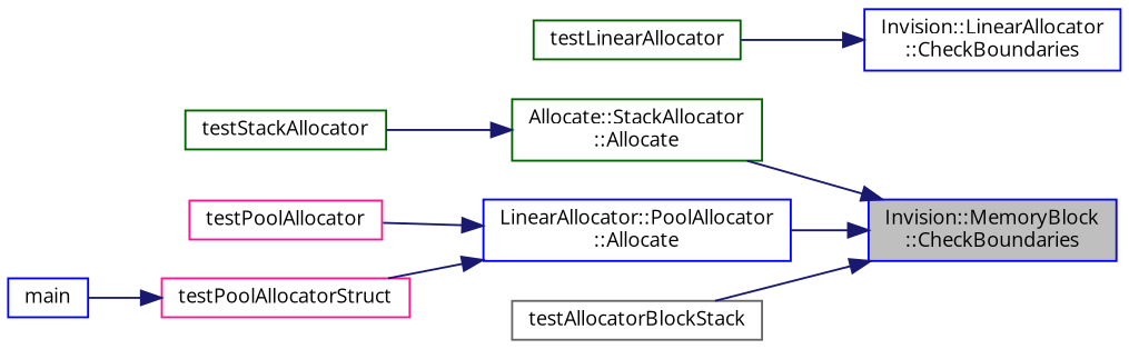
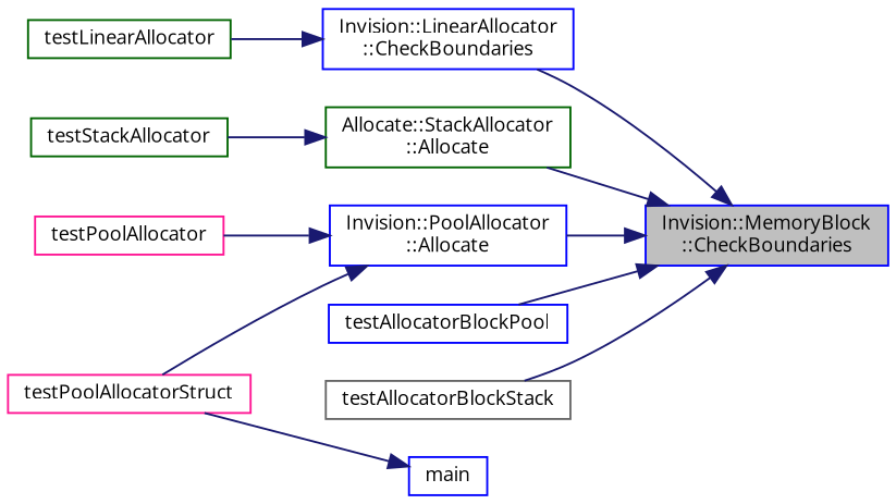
  digraph {
    fontname="Open Sans"
    rankdir=RL
    node [color=blue fillcolor=white fontname="Open Sans" fontsize=10 shape=record style=filled]
    edge [color=midnightblue dir=back fontname="Open Sans" fontsize=10 labelfontname=Helvetica labelfontsize=10 style=solid]
    n1 [fillcolor=grey75 fontcolor=black height=0.2 label="Invision::MemoryBlock\l::CheckBoundaries" width=0.4]
    n2 [height=0.2 label="Invision::LinearAllocator\l::CheckBoundaries" width=0.4]
    n3 [color=darkgreen height=0.2 label="Allocate::StackAllocator\l::Allocate" width=0.4]
-   n4 [height=0.2 label="LinearAllocator::PoolAllocator\l::Allocate" width=0.4]
+   n4 [height=0.2 label="Invision::PoolAllocator\l::Allocate" width=0.4]
+   n5 [height=0.2 label=testAllocatorBlockPool width=0.4]
    n6 [color=gray40 height=0.2 label=testAllocatorBlockStack width=0.4]
    n7 [color=darkgreen height=0.2 label=testLinearAllocator width=0.4]
    n8 [color=darkgreen height=0.2 label=testStackAllocator width=0.4]
    n9 [color=deeppink height=0.2 label=testPoolAllocator width=0.4]
    n10 [color=deeppink height=0.2 label=testPoolAllocatorStruct width=0.4]
    n11 [height=0.2 label=main width=0.4]
+   n1 -> n2
    n1 -> n3
    n1 -> n4
+   n1 -> n5
    n1 -> n6
    n2 -> n7
    n3 -> n8
    n4 -> n9
    n4 -> n10
-   n10 -> n11
+   n11 -> n10
  }
